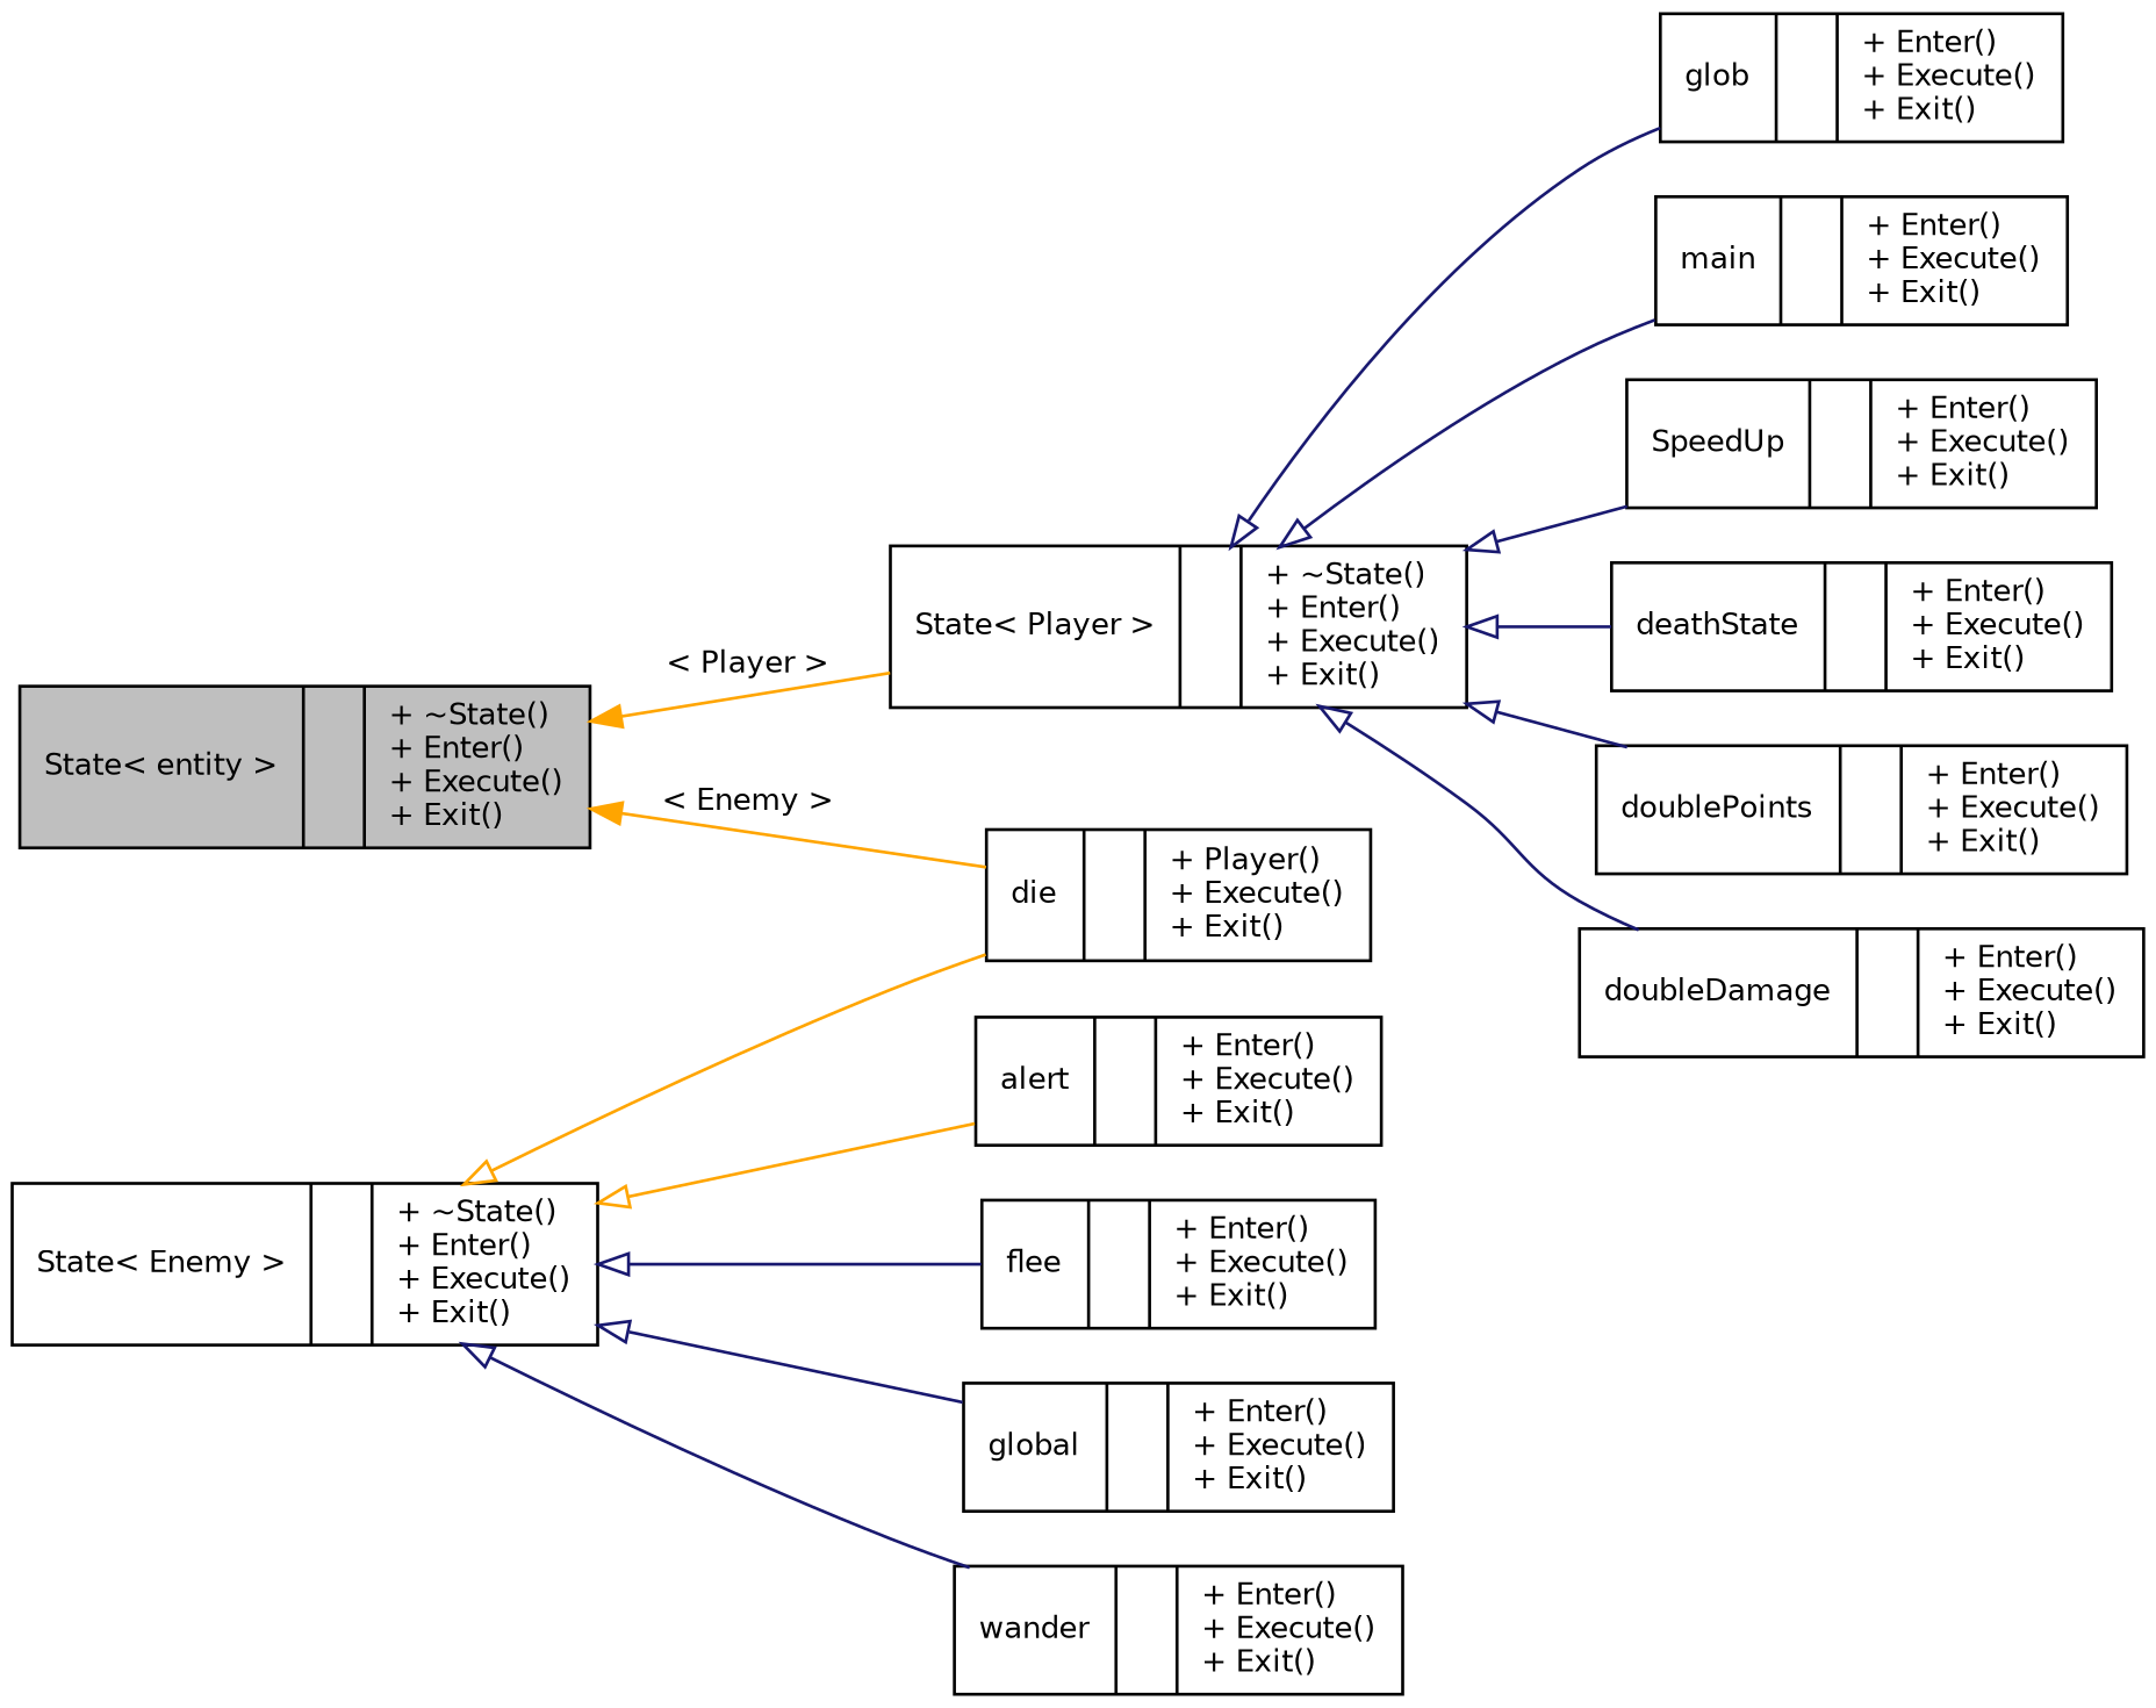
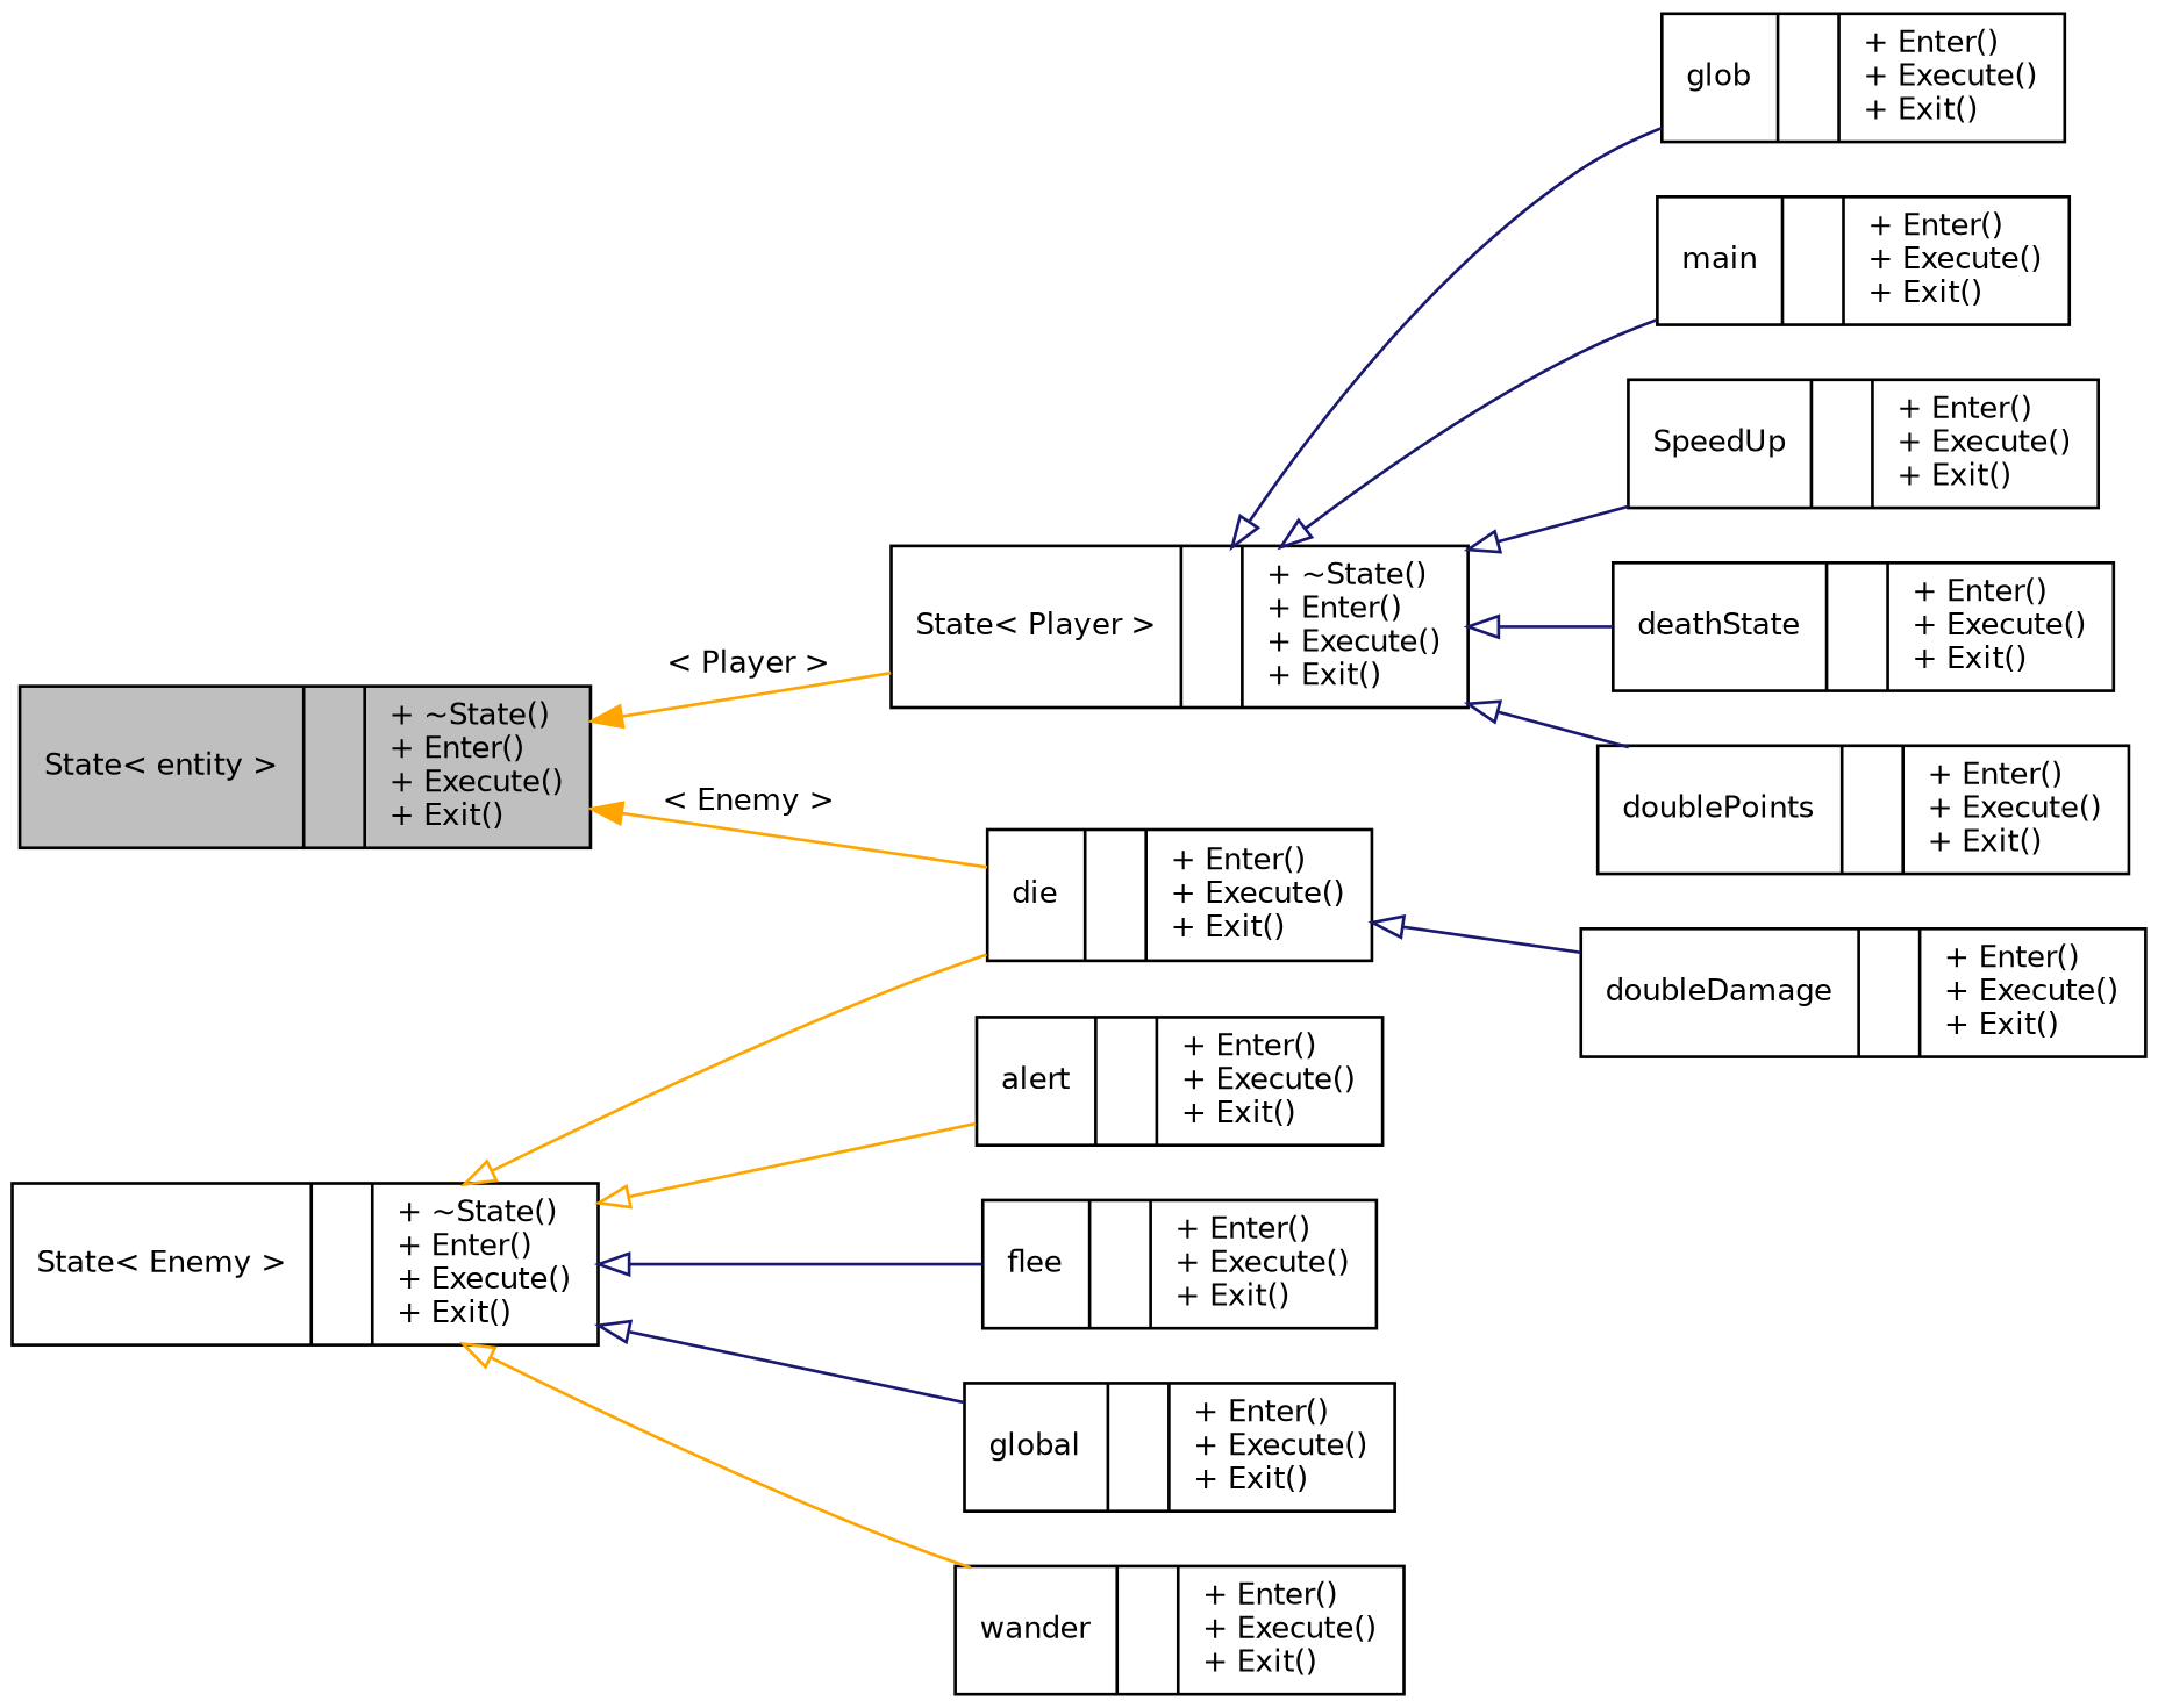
  digraph {
    rankdir=LR
    node [color=black fillcolor=white fontname=Helvetica fontsize=10 shape=record style=filled]
    edge [color=midnightblue dir=back fontname=Helvetica fontsize=10 labelfontname=Helvetica labelfontsize=10 style=solid arrowtail=onormal]
    n1 [fillcolor=grey75 fontcolor=black height=0.2 label="{State\< entity \>\n||+ ~State()\l+ Enter()\l+ Execute()\l+ Exit()\l}" width=0.4]
    n2 [height=0.2 label="{State\< Player \>\n||+ ~State()\l+ Enter()\l+ Execute()\l+ Exit()\l}" width=0.4]
-   n3 [height=0.2 label="{die\n||+ Player()\l+ Execute()\l+ Exit()\l}" width=0.4]
+   n3 [height=0.2 label="{die\n||+ Enter()\l+ Execute()\l+ Exit()\l}" width=0.4]
    n4 [height=0.2 label="{State\< Enemy \>\n||+ ~State()\l+ Enter()\l+ Execute()\l+ Exit()\l}" width=0.4]
    n5 [height=0.2 label="{alert\n||+ Enter()\l+ Execute()\l+ Exit()\l}" width=0.4]
    n6 [height=0.2 label="{flee\n||+ Enter()\l+ Execute()\l+ Exit()\l}" width=0.4]
    n7 [height=0.2 label="{global\n||+ Enter()\l+ Execute()\l+ Exit()\l}" width=0.4]
    n8 [height=0.2 label="{wander\n||+ Enter()\l+ Execute()\l+ Exit()\l}" width=0.4]
    n9 [height=0.2 label="{SpeedUp\n||+ Enter()\l+ Execute()\l+ Exit()\l}" width=0.4]
    n10 [height=0.2 label="{deathState\n||+ Enter()\l+ Execute()\l+ Exit()\l}" width=0.4]
    n11 [height=0.2 label="{doubleDamage\n||+ Enter()\l+ Execute()\l+ Exit()\l}" width=0.4]
    n12 [height=0.2 label="{doublePoints\n||+ Enter()\l+ Execute()\l+ Exit()\l}" width=0.4]
    n13 [height=0.2 label="{glob\n||+ Enter()\l+ Execute()\l+ Exit()\l}" width=0.4]
    n14 [height=0.2 label="{main\n||+ Enter()\l+ Execute()\l+ Exit()\l}" width=0.4]
    n1 -> n2 [color=orange label=" \< Player \>" arrowtail=""]
    n1 -> n3 [color=orange label=" \< Enemy \>" arrowtail=""]
    n2 -> n9
    n2 -> n10
-   n2 -> n11
+   n3 -> n11
    n2 -> n12
    n2 -> n13
    n2 -> n14
    n4 -> n3 [color=orange]
    n4 -> n5 [color=orange]
    n4 -> n6
    n4 -> n7
-   n4 -> n8
+   n4 -> n8 [color=orange]
  }
